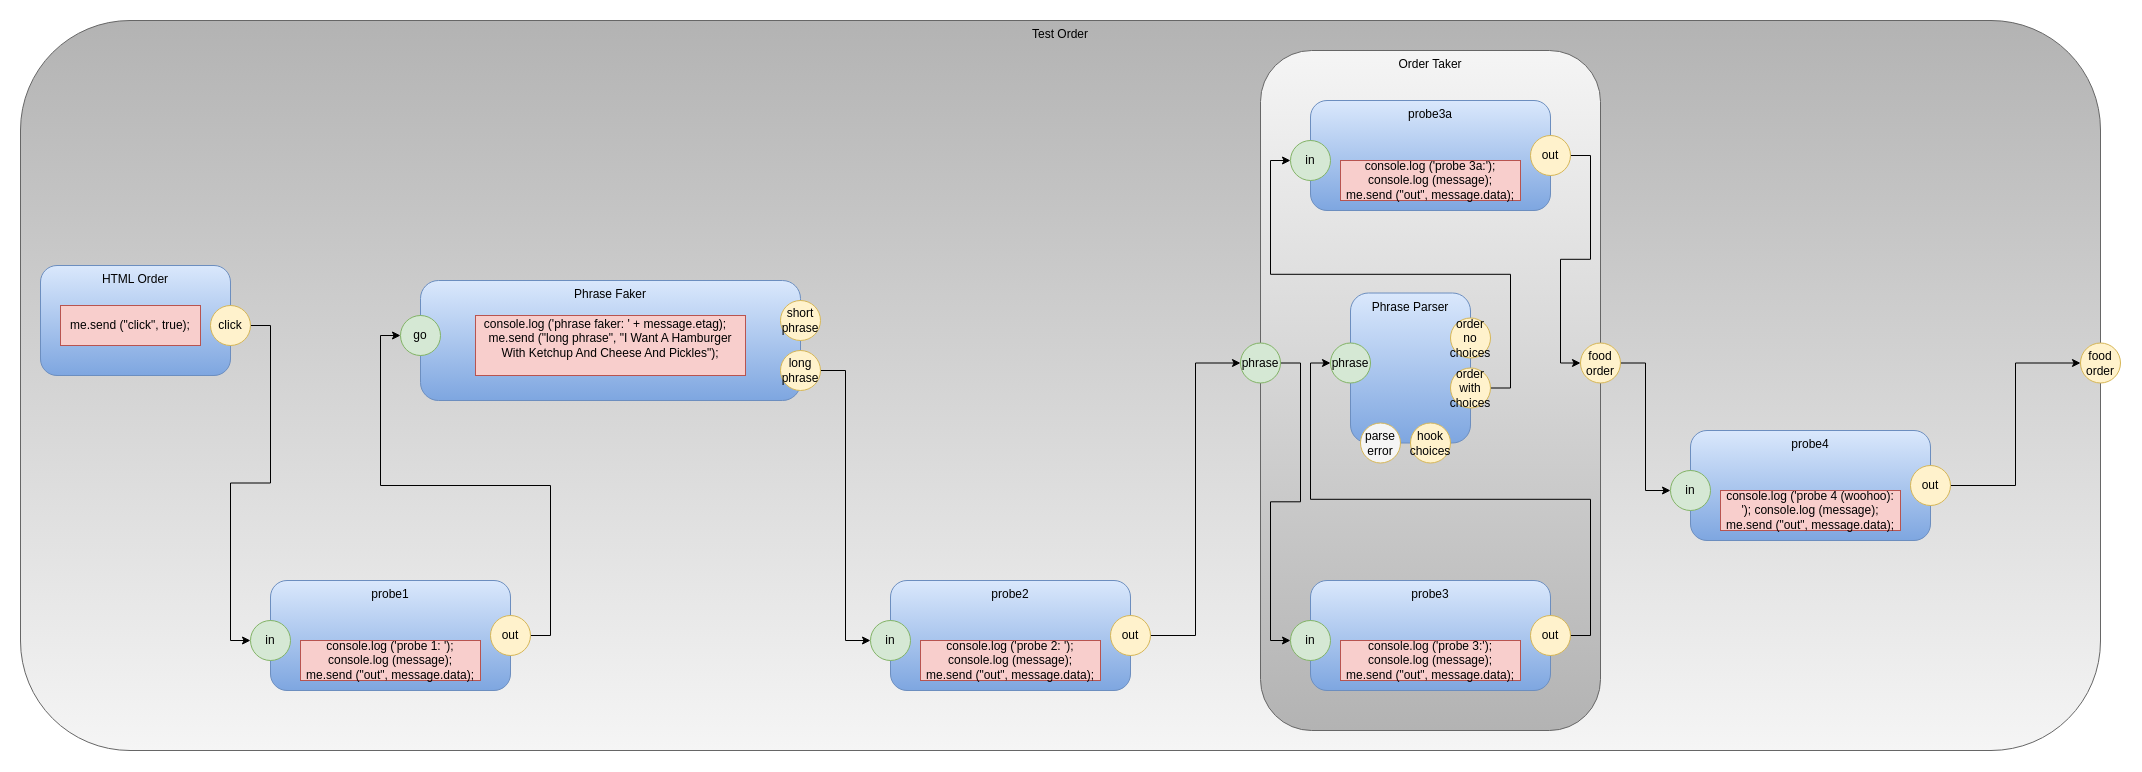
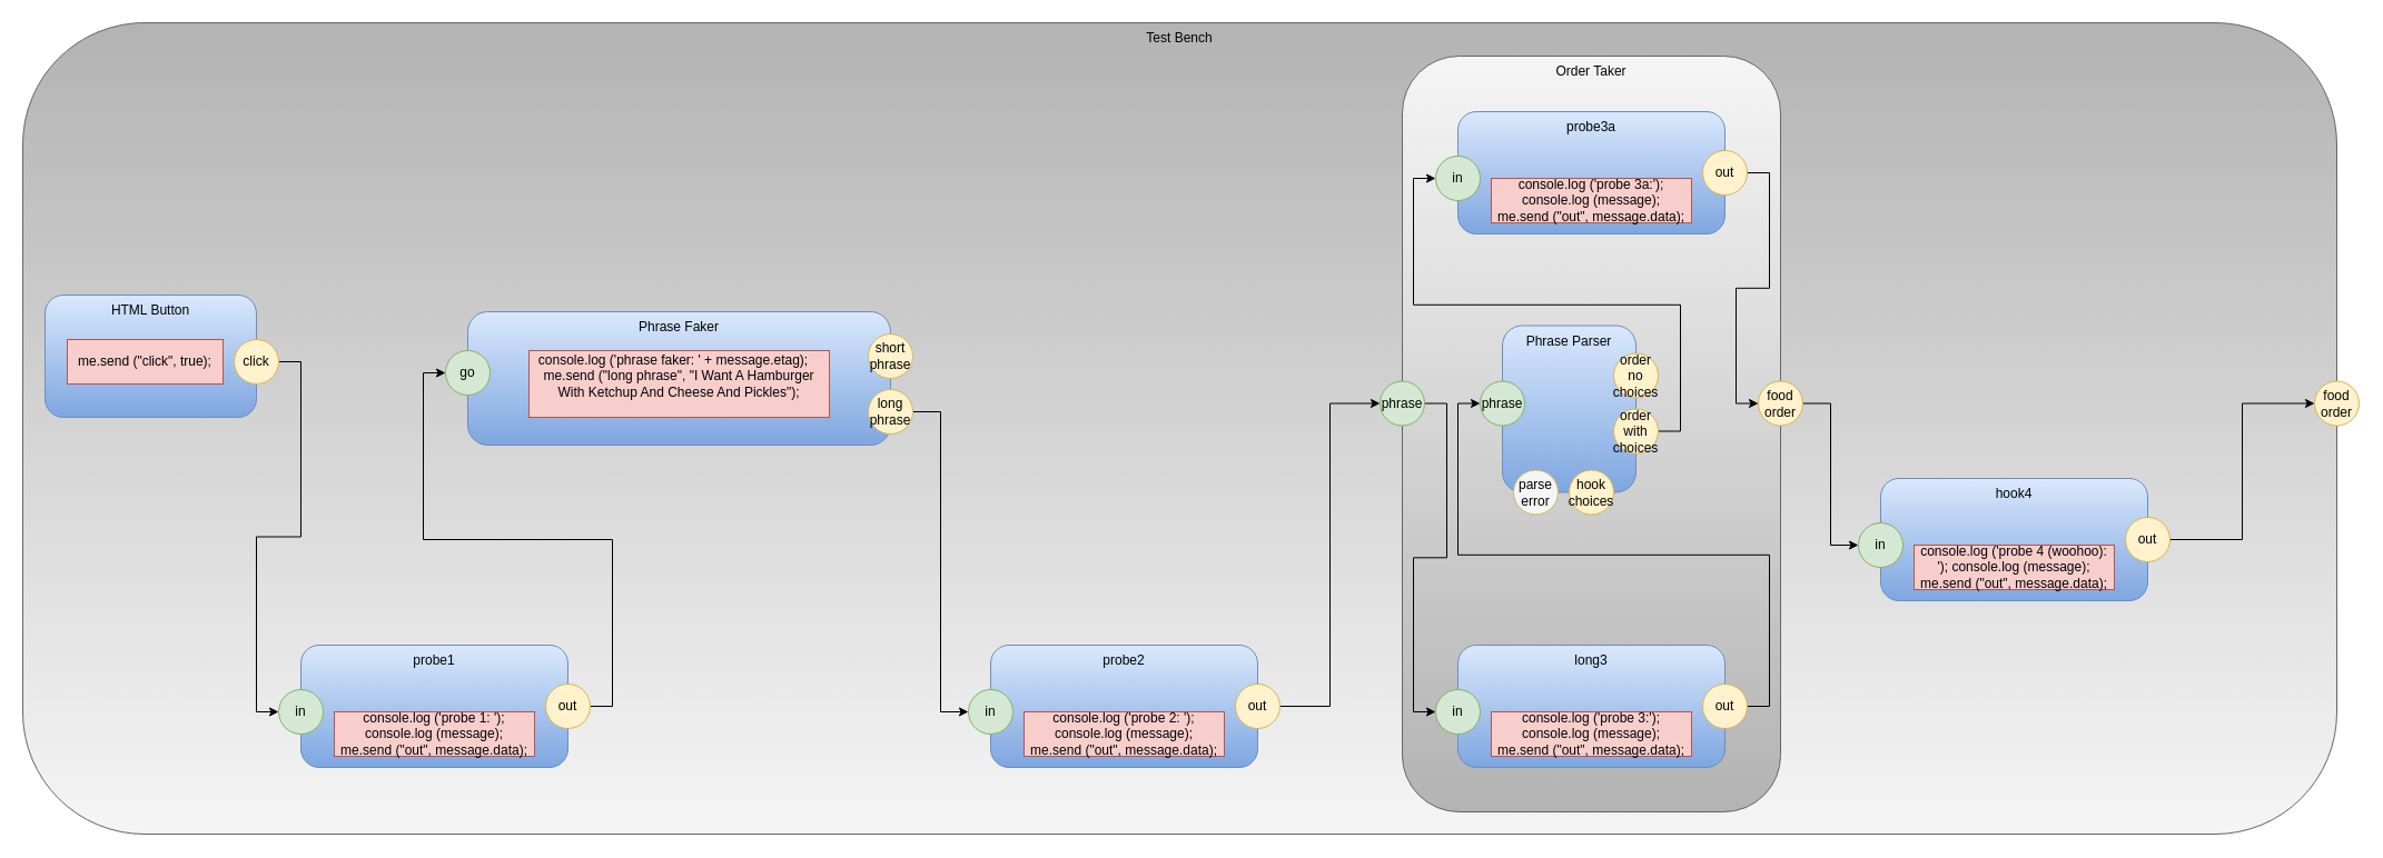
  <mxCell id="0" />
  <mxCell id="1" parent="0" />
- <mxCell id="2" value="Test Order" style="rounded=1;whiteSpace=wrap;html=1;horizontal=1;verticalAlign=top;gradientColor=#b3b3b3;fillColor=#f5f5f5;strokeColor=#666666;gradientDirection=north;" parent="1" vertex="1"><mxGeometry x="20" y="20" width="2080" height="730" as="geometry" /></mxCell>
- <mxCell id="3" value="HTML Order" style="rounded=1;whiteSpace=wrap;html=1;fillColor=#dae8fc;strokeColor=#6c8ebf;gradientColor=#7ea6e0;verticalAlign=top;" parent="1" vertex="1"><mxGeometry x="40" y="265" width="190" height="110" as="geometry" /></mxCell>
+ <mxCell id="2" value="Test Bench" style="rounded=1;whiteSpace=wrap;html=1;horizontal=1;verticalAlign=top;gradientColor=#b3b3b3;fillColor=#f5f5f5;strokeColor=#666666;gradientDirection=north;" parent="1" vertex="1"><mxGeometry x="20" y="20" width="2080" height="730" as="geometry" /></mxCell>
+ <mxCell id="3" value="HTML Button" style="rounded=1;whiteSpace=wrap;html=1;fillColor=#dae8fc;strokeColor=#6c8ebf;gradientColor=#7ea6e0;verticalAlign=top;" parent="1" vertex="1"><mxGeometry x="40" y="265" width="190" height="110" as="geometry" /></mxCell>
  <mxCell id="4" style="edgeStyle=orthogonalEdgeStyle;rounded=0;orthogonalLoop=1;jettySize=auto;html=1;exitX=1;exitY=0.5;exitDx=0;exitDy=0;entryX=0;entryY=0.5;entryDx=0;entryDy=0;" parent="1" source="5" target="11" edge="1"><mxGeometry relative="1" as="geometry" /></mxCell>
  <mxCell id="5" value="click" style="ellipse;whiteSpace=wrap;html=1;aspect=fixed;fillColor=#fff2cc;strokeColor=#d6b656;" parent="1" vertex="1"><mxGeometry x="210" y="305" width="40" height="40" as="geometry" /></mxCell>
  <mxCell id="6" value="me.send (&quot;click&quot;, true);" style="rounded=0;whiteSpace=wrap;html=1;fillColor=#f8cecc;strokeColor=#b85450;" parent="1" vertex="1"><mxGeometry x="60" y="305" width="140" height="40" as="geometry" /></mxCell>
  <mxCell id="7" value="probe1" style="rounded=1;whiteSpace=wrap;html=1;fillColor=#dae8fc;strokeColor=#6c8ebf;gradientColor=#7ea6e0;verticalAlign=top;" parent="1" vertex="1"><mxGeometry x="270" y="580" width="240" height="110" as="geometry" /></mxCell>
  <mxCell id="8" style="edgeStyle=orthogonalEdgeStyle;rounded=0;orthogonalLoop=1;jettySize=auto;html=1;exitX=1;exitY=0.5;exitDx=0;exitDy=0;entryX=0;entryY=0.5;entryDx=0;entryDy=0;" edge="1" parent="1" source="9" target="16"><mxGeometry relative="1" as="geometry" /></mxCell>
  <mxCell id="9" value="out" style="ellipse;whiteSpace=wrap;html=1;aspect=fixed;fillColor=#fff2cc;strokeColor=#d6b656;" parent="1" vertex="1"><mxGeometry x="490" y="615" width="40" height="40" as="geometry" /></mxCell>
  <mxCell id="10" value="console.log ('probe 1: ');&lt;br&gt;console.log (message);&lt;br&gt;me.send (&quot;out&quot;, message.data);" style="rounded=0;whiteSpace=wrap;html=1;fillColor=#f8cecc;strokeColor=#b85450;" parent="1" vertex="1"><mxGeometry x="300" y="640" width="180" height="40" as="geometry" /></mxCell>
  <mxCell id="11" value="in" style="ellipse;whiteSpace=wrap;html=1;aspect=fixed;fillColor=#d5e8d4;strokeColor=#82b366;" parent="1" vertex="1"><mxGeometry x="250" y="620" width="40" height="40" as="geometry" /></mxCell>
  <mxCell id="12" value="Phrase Faker" style="rounded=1;whiteSpace=wrap;html=1;fillColor=#dae8fc;strokeColor=#6c8ebf;gradientColor=#7ea6e0;verticalAlign=top;" vertex="1" parent="1"><mxGeometry x="420" y="280" width="380" height="120" as="geometry" /></mxCell>
  <mxCell id="13" value="short phrase" style="ellipse;whiteSpace=wrap;html=1;aspect=fixed;fillColor=#fff2cc;strokeColor=#d6b656;" vertex="1" parent="1"><mxGeometry x="780" y="300" width="40" height="40" as="geometry" /></mxCell>
  <mxCell id="14" style="edgeStyle=orthogonalEdgeStyle;rounded=0;orthogonalLoop=1;jettySize=auto;html=1;exitX=1;exitY=0.5;exitDx=0;exitDy=0;entryX=0;entryY=0.5;entryDx=0;entryDy=0;" edge="1" parent="1" source="15" target="22"><mxGeometry relative="1" as="geometry" /></mxCell>
  <mxCell id="15" value="long phrase" style="ellipse;whiteSpace=wrap;html=1;aspect=fixed;fillColor=#fff2cc;strokeColor=#d6b656;" vertex="1" parent="1"><mxGeometry x="780" y="350" width="40" height="40" as="geometry" /></mxCell>
  <mxCell id="16" value="go" style="ellipse;whiteSpace=wrap;html=1;aspect=fixed;fillColor=#d5e8d4;strokeColor=#82b366;" vertex="1" parent="1"><mxGeometry x="400" y="315" width="40" height="40" as="geometry" /></mxCell>
  <mxCell id="17" value="&lt;div&gt;console.log ('phrase faker: ' + message.etag);&amp;nbsp; &amp;nbsp; me.send (&quot;long phrase&quot;, &quot;I Want A Hamburger With Ketchup And Cheese And Pickles&quot;);&lt;/div&gt;&lt;div&gt;&lt;br&gt;&lt;/div&gt;" style="rounded=0;whiteSpace=wrap;html=1;fillColor=#f8cecc;strokeColor=#b85450;" vertex="1" parent="1"><mxGeometry x="475" y="315" width="270" height="60" as="geometry" /></mxCell>
  <mxCell id="18" value="probe2" style="rounded=1;whiteSpace=wrap;html=1;fillColor=#dae8fc;strokeColor=#6c8ebf;gradientColor=#7ea6e0;verticalAlign=top;" vertex="1" parent="1"><mxGeometry x="890" y="580" width="240" height="110" as="geometry" /></mxCell>
  <mxCell id="19" style="edgeStyle=orthogonalEdgeStyle;rounded=0;orthogonalLoop=1;jettySize=auto;html=1;exitX=1;exitY=0.5;exitDx=0;exitDy=0;entryX=0;entryY=0.5;entryDx=0;entryDy=0;" edge="1" parent="1" source="20" target="27"><mxGeometry relative="1" as="geometry" /></mxCell>
  <mxCell id="20" value="out" style="ellipse;whiteSpace=wrap;html=1;aspect=fixed;fillColor=#fff2cc;strokeColor=#d6b656;" vertex="1" parent="1"><mxGeometry x="1110" y="615" width="40" height="40" as="geometry" /></mxCell>
  <mxCell id="21" value="console.log ('probe 2: ');&lt;br&gt;console.log (message);&lt;br&gt;me.send (&quot;out&quot;, message.data);" style="rounded=0;whiteSpace=wrap;html=1;fillColor=#f8cecc;strokeColor=#b85450;" vertex="1" parent="1"><mxGeometry x="920" y="640" width="180" height="40" as="geometry" /></mxCell>
  <mxCell id="22" value="in" style="ellipse;whiteSpace=wrap;html=1;aspect=fixed;fillColor=#d5e8d4;strokeColor=#82b366;" vertex="1" parent="1"><mxGeometry x="870" y="620" width="40" height="40" as="geometry" /></mxCell>
  <mxCell id="23" value="Order Taker" style="rounded=1;whiteSpace=wrap;html=1;horizontal=1;verticalAlign=top;fillColor=#f5f5f5;strokeColor=#666666;gradientColor=#b3b3b3;" vertex="1" parent="1"><mxGeometry x="1260" y="50" width="340" height="680" as="geometry" /></mxCell>
  <mxCell id="24" style="edgeStyle=orthogonalEdgeStyle;rounded=0;orthogonalLoop=1;jettySize=auto;html=1;exitX=1;exitY=0.5;exitDx=0;exitDy=0;entryX=0;entryY=0.5;entryDx=0;entryDy=0;" edge="1" parent="1" source="25" target="44"><mxGeometry relative="1" as="geometry" /></mxCell>
  <mxCell id="25" value="food order" style="ellipse;whiteSpace=wrap;html=1;aspect=fixed;fillColor=#fff2cc;strokeColor=#d6b656;" vertex="1" parent="1"><mxGeometry x="1580" y="342.5" width="40" height="40" as="geometry" /></mxCell>
  <mxCell id="26" style="edgeStyle=orthogonalEdgeStyle;rounded=0;orthogonalLoop=1;jettySize=auto;html=1;exitX=1;exitY=0.5;exitDx=0;exitDy=0;entryX=0;entryY=0.5;entryDx=0;entryDy=0;" edge="1" parent="1" source="27" target="39"><mxGeometry relative="1" as="geometry" /></mxCell>
  <mxCell id="27" value="phrase" style="ellipse;whiteSpace=wrap;html=1;aspect=fixed;fillColor=#d5e8d4;strokeColor=#82b366;" vertex="1" parent="1"><mxGeometry x="1240" y="342.5" width="40" height="40" as="geometry" /></mxCell>
  <mxCell id="28" value="Phrase Parser" style="rounded=1;whiteSpace=wrap;html=1;gradientColor=#7ea6e0;fillColor=#dae8fc;strokeColor=#6c8ebf;verticalAlign=top;" vertex="1" parent="1"><mxGeometry x="1350" y="292.5" width="120" height="150" as="geometry" /></mxCell>
  <mxCell id="29" value="order no choices" style="ellipse;whiteSpace=wrap;html=1;aspect=fixed;fillColor=#fff2cc;strokeColor=#d6b656;" vertex="1" parent="1"><mxGeometry x="1450" y="317.5" width="40" height="40" as="geometry" /></mxCell>
  <mxCell id="30" value="phrase" style="ellipse;whiteSpace=wrap;html=1;aspect=fixed;fillColor=#d5e8d4;strokeColor=#82b366;" vertex="1" parent="1"><mxGeometry x="1330" y="342.5" width="40" height="40" as="geometry" /></mxCell>
  <mxCell id="31" style="edgeStyle=orthogonalEdgeStyle;rounded=0;orthogonalLoop=1;jettySize=auto;html=1;exitX=1;exitY=0.5;exitDx=0;exitDy=0;entryX=0;entryY=0.5;entryDx=0;entryDy=0;" edge="1" parent="1" source="32" target="49"><mxGeometry relative="1" as="geometry" /></mxCell>
  <mxCell id="32" value="order with choices" style="ellipse;whiteSpace=wrap;html=1;aspect=fixed;fillColor=#fff2cc;strokeColor=#d6b656;" vertex="1" parent="1"><mxGeometry x="1450" y="367.5" width="40" height="40" as="geometry" /></mxCell>
  <mxCell id="33" value="parse error" style="ellipse;whiteSpace=wrap;html=1;aspect=fixed;fillColor=#f5f5f5;strokeColor=#d6b656;" vertex="1" parent="1"><mxGeometry x="1360" y="422.5" width="40" height="40" as="geometry" /></mxCell>
  <mxCell id="34" value="hook choices" style="ellipse;whiteSpace=wrap;html=1;aspect=fixed;fillColor=#fff2cc;strokeColor=#d6b656;" vertex="1" parent="1"><mxGeometry x="1410" y="422.5" width="40" height="40" as="geometry" /></mxCell>
- <mxCell id="35" value="probe3" style="rounded=1;whiteSpace=wrap;html=1;fillColor=#dae8fc;strokeColor=#6c8ebf;gradientColor=#7ea6e0;verticalAlign=top;" vertex="1" parent="1"><mxGeometry x="1310" y="580" width="240" height="110" as="geometry" /></mxCell>
+ <mxCell id="35" value="long3" style="rounded=1;whiteSpace=wrap;html=1;fillColor=#dae8fc;strokeColor=#6c8ebf;gradientColor=#7ea6e0;verticalAlign=top;" vertex="1" parent="1"><mxGeometry x="1310" y="580" width="240" height="110" as="geometry" /></mxCell>
  <mxCell id="36" style="edgeStyle=orthogonalEdgeStyle;rounded=0;orthogonalLoop=1;jettySize=auto;html=1;exitX=1;exitY=0.5;exitDx=0;exitDy=0;entryX=0;entryY=0.5;entryDx=0;entryDy=0;" edge="1" parent="1" source="37" target="30"><mxGeometry relative="1" as="geometry" /></mxCell>
  <mxCell id="37" value="out" style="ellipse;whiteSpace=wrap;html=1;aspect=fixed;fillColor=#fff2cc;strokeColor=#d6b656;" vertex="1" parent="1"><mxGeometry x="1530" y="615" width="40" height="40" as="geometry" /></mxCell>
  <mxCell id="38" value="console.log ('probe 3:');&lt;br&gt;console.log (message);&lt;br&gt;me.send (&quot;out&quot;, message.data);" style="rounded=0;whiteSpace=wrap;html=1;fillColor=#f8cecc;strokeColor=#b85450;" vertex="1" parent="1"><mxGeometry x="1340" y="640" width="180" height="40" as="geometry" /></mxCell>
  <mxCell id="39" value="in" style="ellipse;whiteSpace=wrap;html=1;aspect=fixed;fillColor=#d5e8d4;strokeColor=#82b366;" vertex="1" parent="1"><mxGeometry x="1290" y="620" width="40" height="40" as="geometry" /></mxCell>
- <mxCell id="40" value="probe4" style="rounded=1;whiteSpace=wrap;html=1;fillColor=#dae8fc;strokeColor=#6c8ebf;gradientColor=#7ea6e0;verticalAlign=top;" vertex="1" parent="1"><mxGeometry x="1690" y="430" width="240" height="110" as="geometry" /></mxCell>
+ <mxCell id="40" value="hook4" style="rounded=1;whiteSpace=wrap;html=1;fillColor=#dae8fc;strokeColor=#6c8ebf;gradientColor=#7ea6e0;verticalAlign=top;" vertex="1" parent="1"><mxGeometry x="1690" y="430" width="240" height="110" as="geometry" /></mxCell>
  <mxCell id="41" style="edgeStyle=orthogonalEdgeStyle;rounded=0;orthogonalLoop=1;jettySize=auto;html=1;exitX=1;exitY=0.5;exitDx=0;exitDy=0;entryX=0;entryY=0.5;entryDx=0;entryDy=0;" edge="1" parent="1" source="42" target="50"><mxGeometry relative="1" as="geometry" /></mxCell>
  <mxCell id="42" value="out" style="ellipse;whiteSpace=wrap;html=1;aspect=fixed;fillColor=#fff2cc;strokeColor=#d6b656;" vertex="1" parent="1"><mxGeometry x="1910" y="465" width="40" height="40" as="geometry" /></mxCell>
  <mxCell id="43" value="console.log ('probe 4 (woohoo): '); console.log (message);&lt;br&gt;me.send (&quot;out&quot;, message.data);" style="rounded=0;whiteSpace=wrap;html=1;fillColor=#f8cecc;strokeColor=#b85450;" vertex="1" parent="1"><mxGeometry x="1720" y="490" width="180" height="40" as="geometry" /></mxCell>
  <mxCell id="44" value="in" style="ellipse;whiteSpace=wrap;html=1;aspect=fixed;fillColor=#d5e8d4;strokeColor=#82b366;" vertex="1" parent="1"><mxGeometry x="1670" y="470" width="40" height="40" as="geometry" /></mxCell>
  <mxCell id="45" value="probe3a" style="rounded=1;whiteSpace=wrap;html=1;fillColor=#dae8fc;strokeColor=#6c8ebf;gradientColor=#7ea6e0;verticalAlign=top;" vertex="1" parent="1"><mxGeometry x="1310" y="100" width="240" height="110" as="geometry" /></mxCell>
  <mxCell id="46" style="edgeStyle=orthogonalEdgeStyle;rounded=0;orthogonalLoop=1;jettySize=auto;html=1;exitX=1;exitY=0.5;exitDx=0;exitDy=0;entryX=0;entryY=0.5;entryDx=0;entryDy=0;" edge="1" parent="1" source="47" target="25"><mxGeometry relative="1" as="geometry" /></mxCell>
  <mxCell id="47" value="out" style="ellipse;whiteSpace=wrap;html=1;aspect=fixed;fillColor=#fff2cc;strokeColor=#d6b656;" vertex="1" parent="1"><mxGeometry x="1530" y="135" width="40" height="40" as="geometry" /></mxCell>
  <mxCell id="48" value="console.log ('probe 3a:');&lt;br&gt;console.log (message);&lt;br&gt;me.send (&quot;out&quot;, message.data);" style="rounded=0;whiteSpace=wrap;html=1;fillColor=#f8cecc;strokeColor=#b85450;" vertex="1" parent="1"><mxGeometry x="1340" y="160" width="180" height="40" as="geometry" /></mxCell>
  <mxCell id="49" value="in" style="ellipse;whiteSpace=wrap;html=1;aspect=fixed;fillColor=#d5e8d4;strokeColor=#82b366;" vertex="1" parent="1"><mxGeometry x="1290" y="140" width="40" height="40" as="geometry" /></mxCell>
  <mxCell id="50" value="food order" style="ellipse;whiteSpace=wrap;html=1;aspect=fixed;fillColor=#fff2cc;strokeColor=#d6b656;" vertex="1" parent="1"><mxGeometry x="2080" y="342.5" width="40" height="40" as="geometry" /></mxCell>
